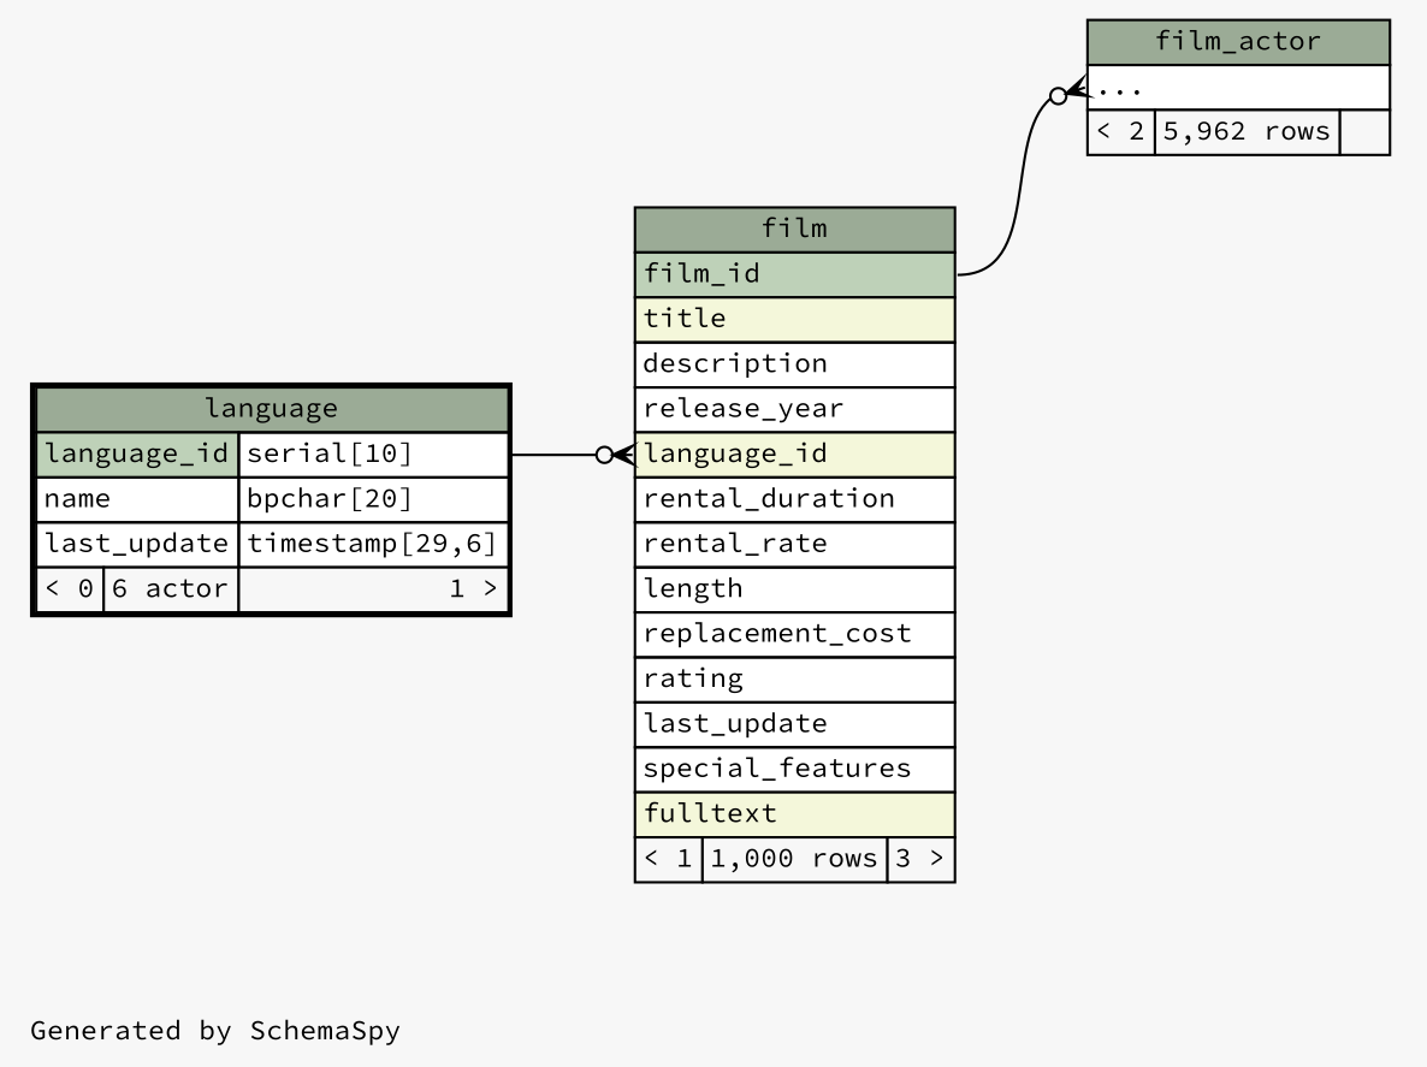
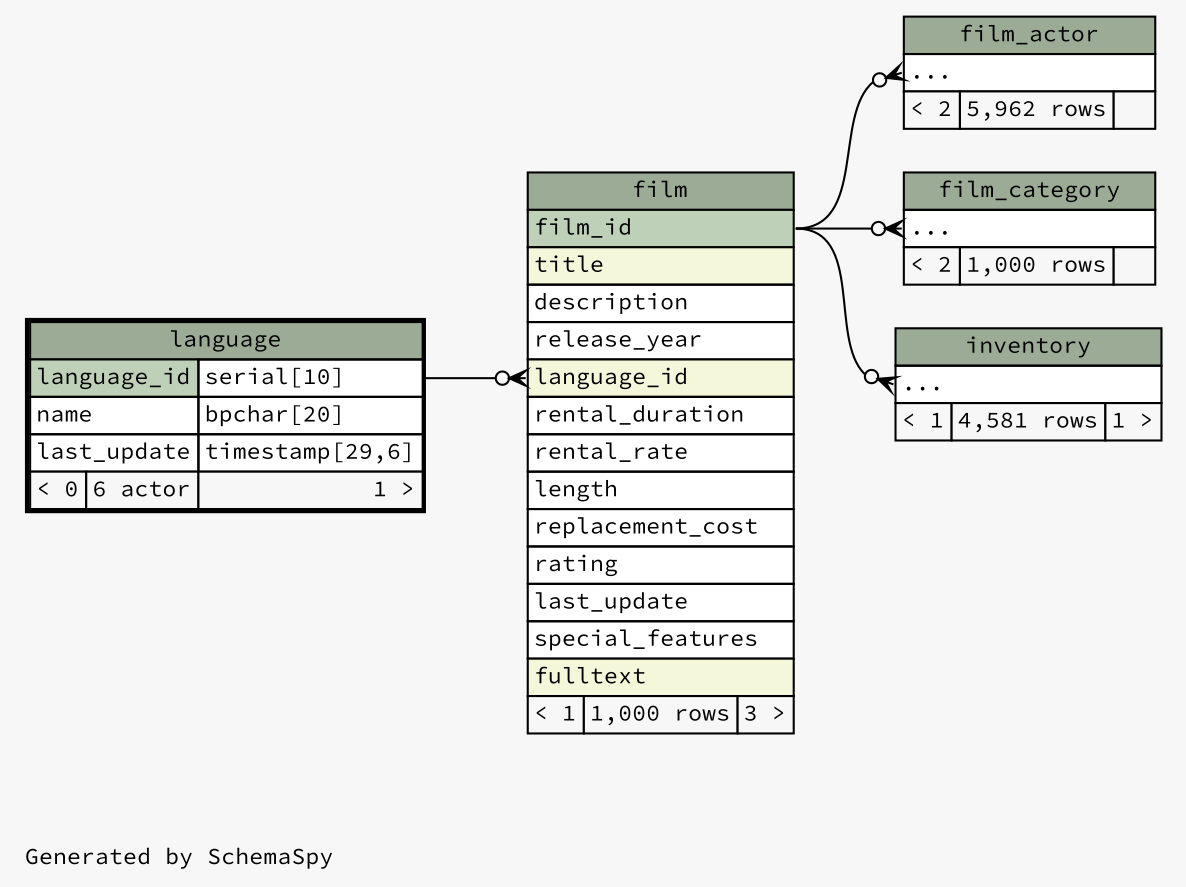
  digraph {
    bgcolor="#f7f7f7"
    fontname="Source Code Pro"
    fontsize=11
    label="\nGenerated by SchemaSpy"
    labeljust=l
    nodesep=0.18
    rankdir=RL
    ranksep=0.46
    node [fontname="Source Code Pro" fontsize=11 shape=plaintext]
    edge [arrowhead=none arrowsize=0.8 arrowtail=crowodot dir=back fontname="Source Code Pro" headport="film_id:e" tailport="elipses:w"]
    n1 [label=<     <TABLE BORDER="0" CELLBORDER="1" CELLSPACING="0" BGCOLOR="#ffffff">       <TR><TD COLSPAN="3" BGCOLOR="#9bab96" ALIGN="CENTER">film</TD></TR>       <TR><TD PORT="film_id" COLSPAN="3" BGCOLOR="#bed1b8" ALIGN="LEFT">film_id</TD></TR>       <TR><TD PORT="title" COLSPAN="3" BGCOLOR="#f4f7da" ALIGN="LEFT">title</TD></TR>       <TR><TD PORT="description" COLSPAN="3" ALIGN="LEFT">description</TD></TR>       <TR><TD PORT="release_year" COLSPAN="3" ALIGN="LEFT">release_year</TD></TR>       <TR><TD PORT="language_id" COLSPAN="3" BGCOLOR="#f4f7da" ALIGN="LEFT">language_id</TD></TR>       <TR><TD PORT="rental_duration" COLSPAN="3" ALIGN="LEFT">rental_duration</TD></TR>       <TR><TD PORT="rental_rate" COLSPAN="3" ALIGN="LEFT">rental_rate</TD></TR>       <TR><TD PORT="length" COLSPAN="3" ALIGN="LEFT">length</TD></TR>       <TR><TD PORT="replacement_cost" COLSPAN="3" ALIGN="LEFT">replacement_cost</TD></TR>       <TR><TD PORT="rating" COLSPAN="3" ALIGN="LEFT">rating</TD></TR>       <TR><TD PORT="last_update" COLSPAN="3" ALIGN="LEFT">last_update</TD></TR>       <TR><TD PORT="special_features" COLSPAN="3" ALIGN="LEFT">special_features</TD></TR>       <TR><TD PORT="fulltext" COLSPAN="3" BGCOLOR="#f4f7da" ALIGN="LEFT">fulltext</TD></TR>       <TR><TD ALIGN="LEFT" BGCOLOR="#f7f7f7">&lt; 1</TD><TD ALIGN="RIGHT" BGCOLOR="#f7f7f7">1,000 rows</TD><TD ALIGN="RIGHT" BGCOLOR="#f7f7f7">3 &gt;</TD></TR>     </TABLE>>]
    n2 [label=<     <TABLE BORDER="2" CELLBORDER="1" CELLSPACING="0" BGCOLOR="#ffffff">       <TR><TD COLSPAN="3" BGCOLOR="#9bab96" ALIGN="CENTER">language</TD></TR>       <TR><TD PORT="language_id" COLSPAN="2" BGCOLOR="#bed1b8" ALIGN="LEFT">language_id</TD><TD PORT="language_id.type" ALIGN="LEFT">serial[10]</TD></TR>       <TR><TD PORT="name" COLSPAN="2" ALIGN="LEFT">name</TD><TD PORT="name.type" ALIGN="LEFT">bpchar[20]</TD></TR>       <TR><TD PORT="last_update" COLSPAN="2" ALIGN="LEFT">last_update</TD><TD PORT="last_update.type" ALIGN="LEFT">timestamp[29,6]</TD></TR>       <TR><TD ALIGN="LEFT" BGCOLOR="#f7f7f7">&lt; 0</TD><TD ALIGN="RIGHT" BGCOLOR="#f7f7f7">6 actor</TD><TD ALIGN="RIGHT" BGCOLOR="#f7f7f7">1 &gt;</TD></TR>     </TABLE>>]
    n3 [label=<     <TABLE BORDER="0" CELLBORDER="1" CELLSPACING="0" BGCOLOR="#ffffff">       <TR><TD COLSPAN="3" BGCOLOR="#9bab96" ALIGN="CENTER">film_actor</TD></TR>       <TR><TD PORT="elipses" COLSPAN="3" ALIGN="LEFT">...</TD></TR>       <TR><TD ALIGN="LEFT" BGCOLOR="#f7f7f7">&lt; 2</TD><TD ALIGN="RIGHT" BGCOLOR="#f7f7f7">5,962 rows</TD><TD ALIGN="RIGHT" BGCOLOR="#f7f7f7">  </TD></TR>     </TABLE>>]
+   n4 [label=<     <TABLE BORDER="0" CELLBORDER="1" CELLSPACING="0" BGCOLOR="#ffffff">       <TR><TD COLSPAN="3" BGCOLOR="#9bab96" ALIGN="CENTER">film_category</TD></TR>       <TR><TD PORT="elipses" COLSPAN="3" ALIGN="LEFT">...</TD></TR>       <TR><TD ALIGN="LEFT" BGCOLOR="#f7f7f7">&lt; 2</TD><TD ALIGN="RIGHT" BGCOLOR="#f7f7f7">1,000 rows</TD><TD ALIGN="RIGHT" BGCOLOR="#f7f7f7">  </TD></TR>     </TABLE>>]
+   n5 [label=<     <TABLE BORDER="0" CELLBORDER="1" CELLSPACING="0" BGCOLOR="#ffffff">       <TR><TD COLSPAN="3" BGCOLOR="#9bab96" ALIGN="CENTER">inventory</TD></TR>       <TR><TD PORT="elipses" COLSPAN="3" ALIGN="LEFT">...</TD></TR>       <TR><TD ALIGN="LEFT" BGCOLOR="#f7f7f7">&lt; 1</TD><TD ALIGN="RIGHT" BGCOLOR="#f7f7f7">4,581 rows</TD><TD ALIGN="RIGHT" BGCOLOR="#f7f7f7">1 &gt;</TD></TR>     </TABLE>>]
    n1 -> n2 [headport="language_id.type:e" tailport="language_id:w"]
    n3 -> n1
+   n4 -> n1
+   n5 -> n1
  }
